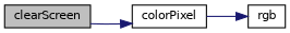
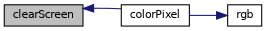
  digraph {
    rankdir=LR
    node [color=black fillcolor=white fontname=Helvetica fontsize=10 shape=record style=filled]
    edge [color=midnightblue fontname=Helvetica fontsize=10 labelfontname=Helvetica labelfontsize=10 style=solid]
    n1 [fillcolor=grey75 fontcolor=black height=0.2 label=clearScreen width=0.4]
    n2 [height=0.2 label=colorPixel width=0.4]
    n3 [height=0.2 label=rgb width=0.4]
-   n1 -> n2
+   n2 -> n1
    n2 -> n3
  }
